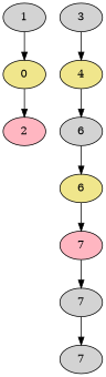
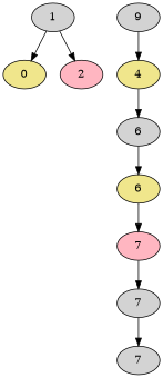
  digraph {
    node [fillcolor=lightgrey style=filled]
    n1 [fillcolor=khaki label=0]
    n2 [label=1]
    n3 [fillcolor=lightpink label=2]
-   n4 [label=3]
+   n4 [label=9]
    n5 [fillcolor=khaki label=4]
    n6 [label=6]
    n7 [fillcolor=khaki label=6]
    n8 [fillcolor=lightpink label=7]
    n9 [label=7]
    n10 [label=7]
    n2 -> n1
-   n1 -> n3
+   n2 -> n3
    n4 -> n5
    n5 -> n6
    n6 -> n7
    n7 -> n8
    n8 -> n9
    n9 -> n10
  }
